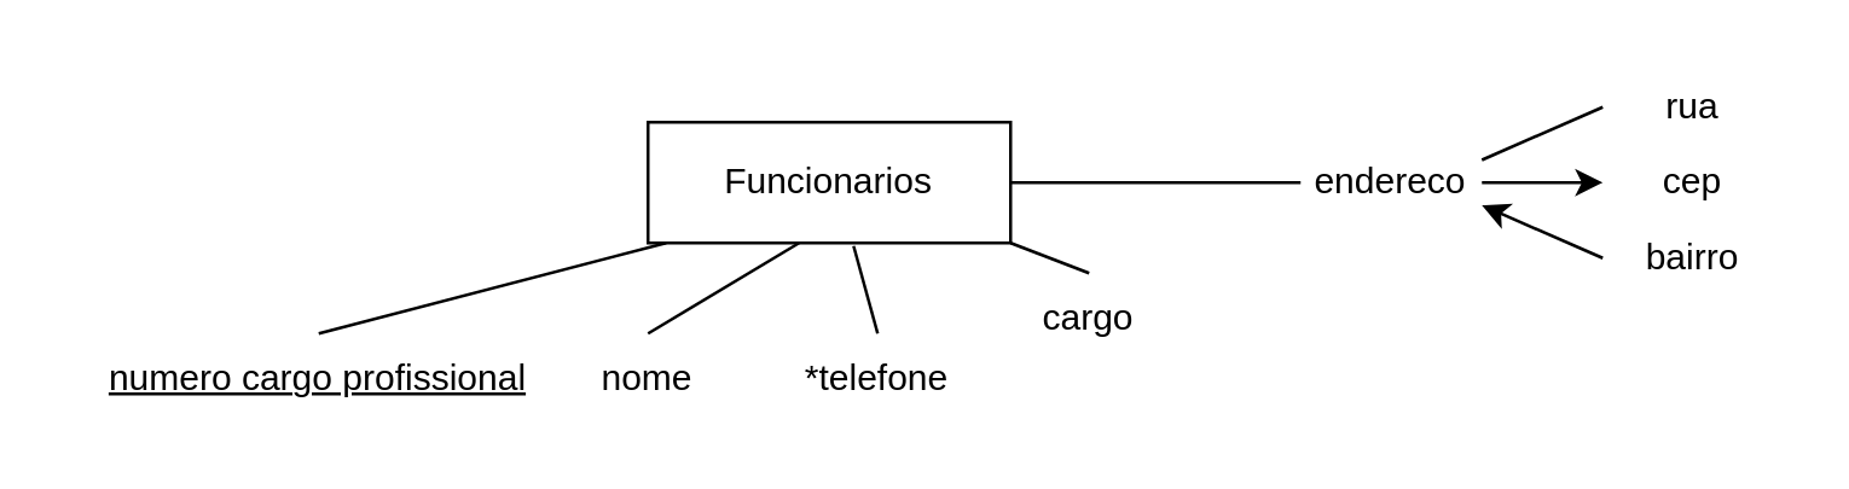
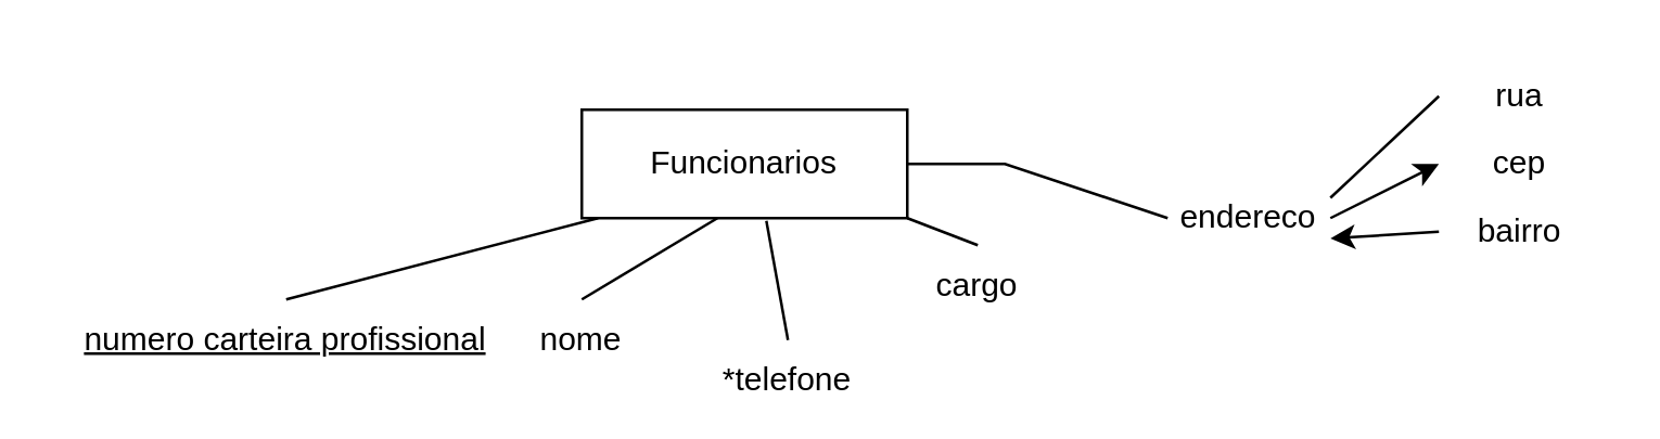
  <mxCell id="0" />
  <mxCell id="1" parent="0" />
  <mxCell id="2" value="" style="rounded=0;whiteSpace=wrap;html=1;" vertex="1" parent="1"><mxGeometry x="214" y="40" width="120" height="40" as="geometry" /></mxCell>
  <mxCell id="3" value="Funcionarios" style="text;strokeColor=none;align=center;fillColor=none;html=1;verticalAlign=middle;whiteSpace=wrap;rounded=0;" vertex="1" parent="1"><mxGeometry x="244" y="45" width="60" height="30" as="geometry" /></mxCell>
  <mxCell id="4" value="" style="endArrow=none;html=1;rounded=0;exitX=0.5;exitY=0;exitDx=0;exitDy=0;" edge="1" parent="1" source="5"><mxGeometry width="50" height="50" relative="1" as="geometry"><mxPoint x="170" y="130" as="sourcePoint" /><mxPoint x="220" y="80" as="targetPoint" /></mxGeometry></mxCell>
- <mxCell id="5" value="numero cargo profissional" style="text;strokeColor=none;align=center;fillColor=none;html=1;verticalAlign=middle;whiteSpace=wrap;rounded=0;fontStyle=4" vertex="1" parent="1"><mxGeometry x="20" y="110" width="170" height="30" as="geometry" /></mxCell>
+ <mxCell id="5" value="numero carteira profissional" style="text;strokeColor=none;align=center;fillColor=none;html=1;verticalAlign=middle;whiteSpace=wrap;rounded=0;fontStyle=4" vertex="1" parent="1"><mxGeometry x="20" y="110" width="170" height="30" as="geometry" /></mxCell>
  <mxCell id="6" value="nome" style="text;strokeColor=none;align=center;fillColor=none;html=1;verticalAlign=middle;whiteSpace=wrap;rounded=0;" vertex="1" parent="1"><mxGeometry x="184" y="110" width="60" height="30" as="geometry" /></mxCell>
  <mxCell id="7" value="" style="endArrow=none;html=1;rounded=0;exitX=0.5;exitY=0;exitDx=0;exitDy=0;" edge="1" parent="1" source="6"><mxGeometry width="50" height="50" relative="1" as="geometry"><mxPoint x="214" y="130" as="sourcePoint" /><mxPoint x="264" y="80" as="targetPoint" /></mxGeometry></mxCell>
  <mxCell id="8" value="" style="endArrow=none;html=1;rounded=0;entryX=0.567;entryY=1.025;entryDx=0;entryDy=0;entryPerimeter=0;exitX=0.5;exitY=0;exitDx=0;exitDy=0;" edge="1" parent="1" source="9" target="2"><mxGeometry width="50" height="50" relative="1" as="geometry"><mxPoint x="280" y="130" as="sourcePoint" /><mxPoint x="330" y="80" as="targetPoint" /></mxGeometry></mxCell>
- <mxCell id="9" value="*telefone" style="text;strokeColor=none;align=center;fillColor=none;html=1;verticalAlign=middle;whiteSpace=wrap;rounded=0;" vertex="1" parent="1"><mxGeometry x="260" y="110" width="60" height="30" as="geometry" /></mxCell>
+ <mxCell id="9" value="*telefone" style="text;strokeColor=none;align=center;fillColor=none;html=1;verticalAlign=middle;whiteSpace=wrap;rounded=0;" vertex="1" parent="1"><mxGeometry x="260" y="125" width="60" height="30" as="geometry" /></mxCell>
  <mxCell id="10" value="cargo" style="text;strokeColor=none;align=center;fillColor=none;html=1;verticalAlign=middle;whiteSpace=wrap;rounded=0;" vertex="1" parent="1"><mxGeometry x="330" y="90" width="60" height="30" as="geometry" /></mxCell>
  <mxCell id="11" value="" style="endArrow=none;html=1;rounded=0;exitX=1;exitY=0.5;exitDx=0;exitDy=0;entryX=0;entryY=0.5;entryDx=0;entryDy=0;" edge="1" parent="1" source="2" target="12"><mxGeometry width="50" height="50" relative="1" as="geometry"><mxPoint x="330" y="70" as="sourcePoint" /><mxPoint x="400" y="60" as="targetPoint" /><Array as="points"><mxPoint x="370" y="60" /></Array></mxGeometry></mxCell>
- <mxCell id="12" value="endereco" style="text;strokeColor=none;align=center;fillColor=none;html=1;verticalAlign=middle;whiteSpace=wrap;rounded=0;" vertex="1" parent="1"><mxGeometry x="430" y="45" width="60" height="30" as="geometry" /></mxCell>
+ <mxCell id="12" value="endereco" style="text;strokeColor=none;align=center;fillColor=none;html=1;verticalAlign=middle;whiteSpace=wrap;rounded=0;" vertex="1" parent="1"><mxGeometry x="430" y="65" width="60" height="30" as="geometry" /></mxCell>
  <mxCell id="13" value="" style="endArrow=none;html=1;rounded=0;exitX=1;exitY=0.25;exitDx=0;exitDy=0;entryX=0;entryY=0.5;entryDx=0;entryDy=0;" edge="1" parent="1" source="12" target="14"><mxGeometry width="50" height="50" relative="1" as="geometry"><mxPoint x="540" y="120" as="sourcePoint" /><mxPoint x="540" y="45" as="targetPoint" /></mxGeometry></mxCell>
  <mxCell id="14" value="rua" style="text;strokeColor=none;align=center;fillColor=none;html=1;verticalAlign=middle;whiteSpace=wrap;rounded=0;" vertex="1" parent="1"><mxGeometry x="530" width="60" height="30" as="geometry" y="20" /></mxCell>
  <mxCell id="15" value="cep" style="text;strokeColor=none;align=center;fillColor=none;html=1;verticalAlign=middle;whiteSpace=wrap;rounded=0;" vertex="1" parent="1"><mxGeometry x="530" y="45" width="60" height="30" as="geometry" /></mxCell>
  <mxCell id="16" value="" style="endArrow=classic;html=1;rounded=0;exitX=1;exitY=0.5;exitDx=0;exitDy=0;entryX=0;entryY=0.5;entryDx=0;entryDy=0;" edge="1" parent="1" source="12" target="15"><mxGeometry width="50" height="50" relative="1" as="geometry"><mxPoint x="530" y="180" as="sourcePoint" /><mxPoint x="580" y="130" as="targetPoint" /></mxGeometry></mxCell>
  <mxCell id="17" value="" style="endArrow=classic;html=1;rounded=0;entryX=1;entryY=0.75;entryDx=0;entryDy=0;exitX=0;exitY=0.5;exitDx=0;exitDy=0;" edge="1" parent="1" source="18" target="12"><mxGeometry width="50" height="50" relative="1" as="geometry"><mxPoint x="530" y="80" as="sourcePoint" /><mxPoint x="500" y="110" as="targetPoint" /></mxGeometry></mxCell>
  <mxCell id="18" value="bairro" style="text;strokeColor=none;align=center;fillColor=none;html=1;verticalAlign=middle;whiteSpace=wrap;rounded=0;" vertex="1" parent="1"><mxGeometry x="530" y="70" width="60" height="30" as="geometry" /></mxCell>
  <mxCell id="19" value="" style="endArrow=none;html=1;rounded=0;entryX=1;entryY=1;entryDx=0;entryDy=0;exitX=0.5;exitY=0;exitDx=0;exitDy=0;" edge="1" parent="1" source="10" target="2"><mxGeometry width="50" height="50" relative="1" as="geometry"><mxPoint x="370" y="160" as="sourcePoint" /><mxPoint x="420" y="110" as="targetPoint" /></mxGeometry></mxCell>
